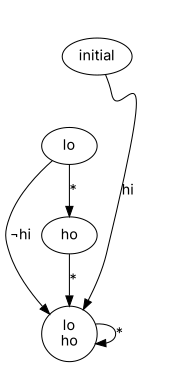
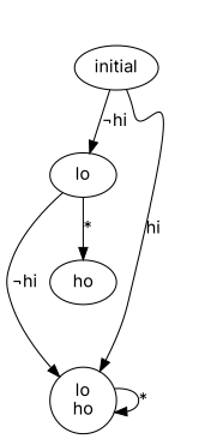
  digraph {
    fontname=Inter
    node [fontname=Inter]
    edge [fontname=Inter]
    n1 [label="initial\n"]
    n2 [label=lo]
    n3 [label="lo\nho"]
    n4 [label=ho]
+   n1 -> n2 [label="¬hi"]
    n1 -> n3 [label=hi]
    n2 -> n3 [label="¬hi"]
    n2 -> n4 [label="*"]
    n3 -> n3 [label="*"]
-   n4 -> n3 [label="*"]
  }
